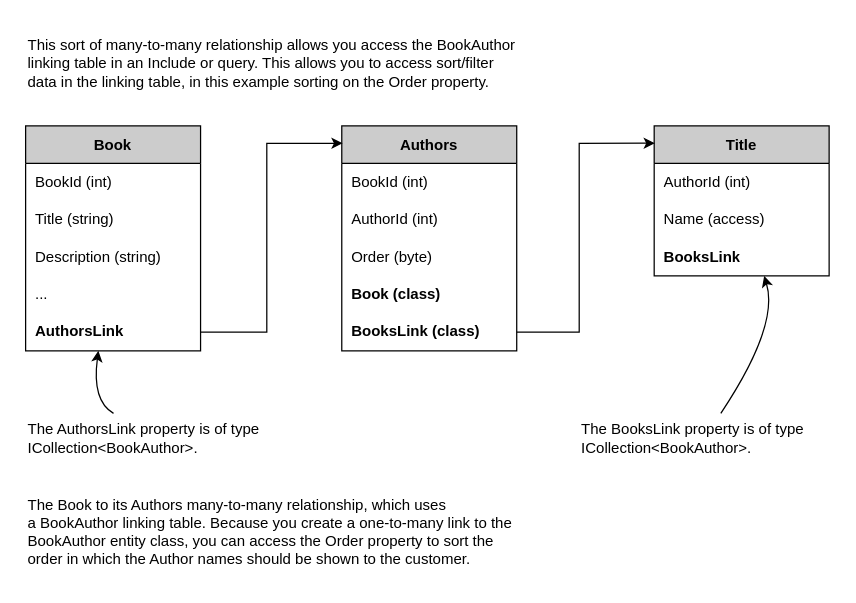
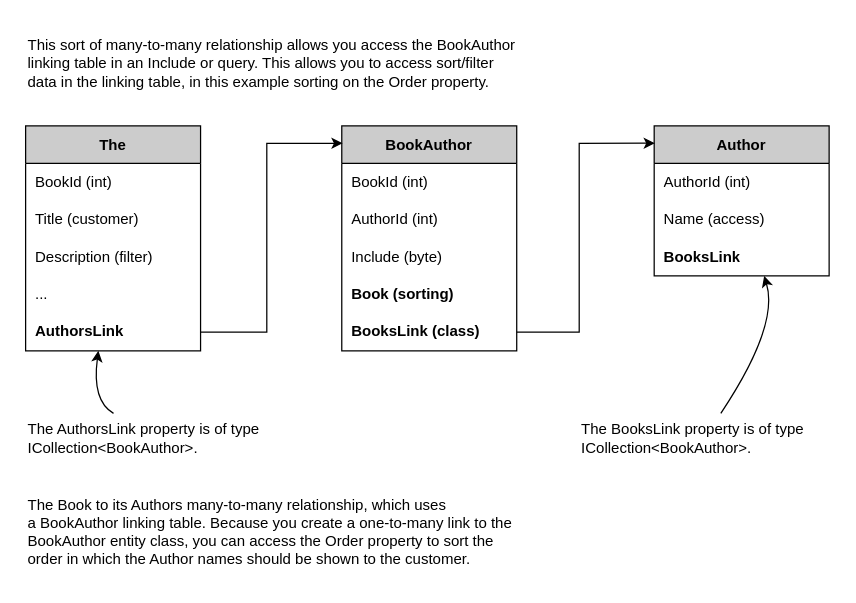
  <mxCell id="0" />
  <mxCell id="1" parent="0" />
- <mxCell id="2" value="Book" style="shape=table;startSize=30;container=1;collapsible=0;childLayout=tableLayout;fixedRows=1;rowLines=0;fontStyle=1;fillColor=#CCCCCC;" parent="1" vertex="1"><mxGeometry x="20" y="100" width="140" height="180" as="geometry" /></mxCell>
+ <mxCell id="2" value="The" style="shape=table;startSize=30;container=1;collapsible=0;childLayout=tableLayout;fixedRows=1;rowLines=0;fontStyle=1;fillColor=#CCCCCC;" parent="1" vertex="1"><mxGeometry x="20" y="100" width="140" height="180" as="geometry" /></mxCell>
  <mxCell id="3" value="" style="shape=tableRow;horizontal=0;startSize=0;swimlaneHead=0;swimlaneBody=0;top=0;left=0;bottom=0;right=0;collapsible=0;dropTarget=0;fillColor=none;points=[[0,0.5],[1,0.5]];portConstraint=eastwest;" parent="2" vertex="1"><mxGeometry y="30" width="140" height="30" as="geometry" /></mxCell>
  <mxCell id="4" value="BookId (int)" style="shape=partialRectangle;connectable=0;fillColor=none;top=0;left=0;bottom=1;right=0;align=left;spacingLeft=6;overflow=hidden;strokeColor=none;perimeterSpacing=0;shadow=0;labelBorderColor=none;whiteSpace=wrap;html=1;labelBackgroundColor=none;fontStyle=0" parent="3" vertex="1"><mxGeometry width="140" height="30" as="geometry"><mxRectangle width="140" height="30" as="alternateBounds" /></mxGeometry></mxCell>
  <mxCell id="5" style="shape=tableRow;horizontal=0;startSize=0;swimlaneHead=0;swimlaneBody=0;top=0;left=0;bottom=0;right=0;collapsible=0;dropTarget=0;fillColor=none;points=[[0,0.5],[1,0.5]];portConstraint=eastwest;" parent="2" vertex="1"><mxGeometry y="60" width="140" height="30" as="geometry" /></mxCell>
- <mxCell id="6" value="Title (string)" style="shape=partialRectangle;html=1;whiteSpace=wrap;connectable=0;fillColor=none;top=0;left=0;bottom=0;right=0;align=left;spacingLeft=6;overflow=hidden;" parent="5" vertex="1"><mxGeometry width="140" height="30" as="geometry"><mxRectangle width="140" height="30" as="alternateBounds" /></mxGeometry></mxCell>
+ <mxCell id="6" value="Title (customer)" style="shape=partialRectangle;html=1;whiteSpace=wrap;connectable=0;fillColor=none;top=0;left=0;bottom=0;right=0;align=left;spacingLeft=6;overflow=hidden;" parent="5" vertex="1"><mxGeometry width="140" height="30" as="geometry"><mxRectangle width="140" height="30" as="alternateBounds" /></mxGeometry></mxCell>
  <mxCell id="7" style="shape=tableRow;horizontal=0;startSize=0;swimlaneHead=0;swimlaneBody=0;top=0;left=0;bottom=0;right=0;collapsible=0;dropTarget=0;fillColor=none;points=[[0,0.5],[1,0.5]];portConstraint=eastwest;" parent="2" vertex="1"><mxGeometry y="90" width="140" height="30" as="geometry" /></mxCell>
- <mxCell id="8" value="Description (string)" style="shape=partialRectangle;html=1;whiteSpace=wrap;connectable=0;fillColor=none;top=0;left=0;bottom=0;right=0;align=left;spacingLeft=6;overflow=hidden;" parent="7" vertex="1"><mxGeometry width="140" height="30" as="geometry"><mxRectangle width="140" height="30" as="alternateBounds" /></mxGeometry></mxCell>
+ <mxCell id="8" value="Description (filter)" style="shape=partialRectangle;html=1;whiteSpace=wrap;connectable=0;fillColor=none;top=0;left=0;bottom=0;right=0;align=left;spacingLeft=6;overflow=hidden;" parent="7" vertex="1"><mxGeometry width="140" height="30" as="geometry"><mxRectangle width="140" height="30" as="alternateBounds" /></mxGeometry></mxCell>
  <mxCell id="9" style="shape=tableRow;horizontal=0;startSize=0;swimlaneHead=0;swimlaneBody=0;top=0;left=0;bottom=0;right=0;collapsible=0;dropTarget=0;fillColor=none;points=[[0,0.5],[1,0.5]];portConstraint=eastwest;" parent="2" vertex="1"><mxGeometry y="120" width="140" height="30" as="geometry" /></mxCell>
  <mxCell id="10" value="..." style="shape=partialRectangle;html=1;whiteSpace=wrap;connectable=0;fillColor=none;top=0;left=0;bottom=0;right=0;align=left;spacingLeft=6;overflow=hidden;" parent="9" vertex="1"><mxGeometry width="140" height="30" as="geometry"><mxRectangle width="140" height="30" as="alternateBounds" /></mxGeometry></mxCell>
  <mxCell id="11" style="shape=tableRow;horizontal=0;startSize=0;swimlaneHead=0;swimlaneBody=0;top=0;left=0;bottom=0;right=0;collapsible=0;dropTarget=0;fillColor=none;points=[[0,0.5],[1,0.5]];portConstraint=eastwest;" parent="2" vertex="1"><mxGeometry y="150" width="140" height="30" as="geometry" /></mxCell>
  <mxCell id="12" value="AuthorsLink" style="shape=partialRectangle;html=1;whiteSpace=wrap;connectable=0;fillColor=none;top=0;left=0;bottom=0;right=0;align=left;spacingLeft=6;overflow=hidden;fontStyle=1" parent="11" vertex="1"><mxGeometry width="140" height="30" as="geometry"><mxRectangle width="140" height="30" as="alternateBounds" /></mxGeometry></mxCell>
- <mxCell id="13" value="Authors" style="shape=table;startSize=30;container=1;collapsible=0;childLayout=tableLayout;fixedRows=1;rowLines=0;fontStyle=1;fillColor=#CCCCCC;" parent="1" vertex="1"><mxGeometry x="273" y="100" width="140" height="180" as="geometry" /></mxCell>
+ <mxCell id="13" value="BookAuthor" style="shape=table;startSize=30;container=1;collapsible=0;childLayout=tableLayout;fixedRows=1;rowLines=0;fontStyle=1;fillColor=#CCCCCC;" parent="1" vertex="1"><mxGeometry x="273" y="100" width="140" height="180" as="geometry" /></mxCell>
  <mxCell id="14" value="" style="shape=tableRow;horizontal=0;startSize=0;swimlaneHead=0;swimlaneBody=0;top=0;left=0;bottom=0;right=0;collapsible=0;dropTarget=0;fillColor=none;points=[[0,0.5],[1,0.5]];portConstraint=eastwest;" parent="13" vertex="1"><mxGeometry y="30" width="140" height="30" as="geometry" /></mxCell>
  <mxCell id="15" value="BookId (int)" style="shape=partialRectangle;connectable=0;fillColor=none;top=0;left=0;bottom=1;right=0;align=left;spacingLeft=6;overflow=hidden;strokeColor=none;perimeterSpacing=0;shadow=0;labelBorderColor=none;whiteSpace=wrap;html=1;labelBackgroundColor=none;fontStyle=0" parent="14" vertex="1"><mxGeometry width="140" height="30" as="geometry"><mxRectangle width="140" height="30" as="alternateBounds" /></mxGeometry></mxCell>
  <mxCell id="16" style="shape=tableRow;horizontal=0;startSize=0;swimlaneHead=0;swimlaneBody=0;top=0;left=0;bottom=0;right=0;collapsible=0;dropTarget=0;fillColor=none;points=[[0,0.5],[1,0.5]];portConstraint=eastwest;" parent="13" vertex="1"><mxGeometry y="60" width="140" height="30" as="geometry" /></mxCell>
  <mxCell id="17" value="AuthorId (int)" style="shape=partialRectangle;html=1;whiteSpace=wrap;connectable=0;fillColor=none;top=0;left=0;bottom=0;right=0;align=left;spacingLeft=6;overflow=hidden;" parent="16" vertex="1"><mxGeometry width="140" height="30" as="geometry"><mxRectangle width="140" height="30" as="alternateBounds" /></mxGeometry></mxCell>
  <mxCell id="18" style="shape=tableRow;horizontal=0;startSize=0;swimlaneHead=0;swimlaneBody=0;top=0;left=0;bottom=0;right=0;collapsible=0;dropTarget=0;fillColor=none;points=[[0,0.5],[1,0.5]];portConstraint=eastwest;" parent="13" vertex="1"><mxGeometry y="90" width="140" height="30" as="geometry" /></mxCell>
- <mxCell id="19" value="Order (byte)" style="shape=partialRectangle;html=1;whiteSpace=wrap;connectable=0;fillColor=none;top=0;left=0;bottom=0;right=0;align=left;spacingLeft=6;overflow=hidden;" parent="18" vertex="1"><mxGeometry width="140" height="30" as="geometry"><mxRectangle width="140" height="30" as="alternateBounds" /></mxGeometry></mxCell>
+ <mxCell id="19" value="Include (byte)" style="shape=partialRectangle;html=1;whiteSpace=wrap;connectable=0;fillColor=none;top=0;left=0;bottom=0;right=0;align=left;spacingLeft=6;overflow=hidden;" parent="18" vertex="1"><mxGeometry width="140" height="30" as="geometry"><mxRectangle width="140" height="30" as="alternateBounds" /></mxGeometry></mxCell>
  <mxCell id="20" style="shape=tableRow;horizontal=0;startSize=0;swimlaneHead=0;swimlaneBody=0;top=0;left=0;bottom=0;right=0;collapsible=0;dropTarget=0;fillColor=none;points=[[0,0.5],[1,0.5]];portConstraint=eastwest;" parent="13" vertex="1"><mxGeometry y="120" width="140" height="30" as="geometry" /></mxCell>
- <mxCell id="21" value="Book (class)" style="shape=partialRectangle;html=1;whiteSpace=wrap;connectable=0;fillColor=none;top=0;left=0;bottom=0;right=0;align=left;spacingLeft=6;overflow=hidden;fontStyle=1" parent="20" vertex="1"><mxGeometry width="140" height="30" as="geometry"><mxRectangle width="140" height="30" as="alternateBounds" /></mxGeometry></mxCell>
+ <mxCell id="21" value="Book (sorting)" style="shape=partialRectangle;html=1;whiteSpace=wrap;connectable=0;fillColor=none;top=0;left=0;bottom=0;right=0;align=left;spacingLeft=6;overflow=hidden;fontStyle=1" parent="20" vertex="1"><mxGeometry width="140" height="30" as="geometry"><mxRectangle width="140" height="30" as="alternateBounds" /></mxGeometry></mxCell>
  <mxCell id="22" style="shape=tableRow;horizontal=0;startSize=0;swimlaneHead=0;swimlaneBody=0;top=0;left=0;bottom=0;right=0;collapsible=0;dropTarget=0;fillColor=none;points=[[0,0.5],[1,0.5]];portConstraint=eastwest;" parent="13" vertex="1"><mxGeometry y="150" width="140" height="30" as="geometry" /></mxCell>
  <mxCell id="23" value="BooksLink (class)" style="shape=partialRectangle;html=1;whiteSpace=wrap;connectable=0;fillColor=none;top=0;left=0;bottom=0;right=0;align=left;spacingLeft=6;overflow=hidden;fontStyle=1" parent="22" vertex="1"><mxGeometry width="140" height="30" as="geometry"><mxRectangle width="140" height="30" as="alternateBounds" /></mxGeometry></mxCell>
- <mxCell id="24" value="Title" style="shape=table;startSize=30;container=1;collapsible=0;childLayout=tableLayout;fixedRows=1;rowLines=0;fontStyle=1;fillColor=#CCCCCC;" parent="1" vertex="1"><mxGeometry x="523" y="100" width="140" height="120" as="geometry" /></mxCell>
+ <mxCell id="24" value="Author" style="shape=table;startSize=30;container=1;collapsible=0;childLayout=tableLayout;fixedRows=1;rowLines=0;fontStyle=1;fillColor=#CCCCCC;" parent="1" vertex="1"><mxGeometry x="523" y="100" width="140" height="120" as="geometry" /></mxCell>
  <mxCell id="25" style="shape=tableRow;horizontal=0;startSize=0;swimlaneHead=0;swimlaneBody=0;top=0;left=0;bottom=0;right=0;collapsible=0;dropTarget=0;fillColor=none;points=[[0,0.5],[1,0.5]];portConstraint=eastwest;" parent="24" vertex="1"><mxGeometry y="30" width="140" height="30" as="geometry" /></mxCell>
  <mxCell id="26" value="AuthorId (int)" style="shape=partialRectangle;html=1;whiteSpace=wrap;connectable=0;fillColor=none;top=0;left=0;bottom=0;right=0;align=left;spacingLeft=6;overflow=hidden;" parent="25" vertex="1"><mxGeometry width="140" height="30" as="geometry"><mxRectangle width="140" height="30" as="alternateBounds" /></mxGeometry></mxCell>
  <mxCell id="27" style="shape=tableRow;horizontal=0;startSize=0;swimlaneHead=0;swimlaneBody=0;top=0;left=0;bottom=0;right=0;collapsible=0;dropTarget=0;fillColor=none;points=[[0,0.5],[1,0.5]];portConstraint=eastwest;" parent="24" vertex="1"><mxGeometry y="60" width="140" height="30" as="geometry" /></mxCell>
  <mxCell id="28" value="Name (access)" style="shape=partialRectangle;html=1;whiteSpace=wrap;connectable=0;fillColor=none;top=0;left=0;bottom=0;right=0;align=left;spacingLeft=6;overflow=hidden;" parent="27" vertex="1"><mxGeometry width="140" height="30" as="geometry"><mxRectangle width="140" height="30" as="alternateBounds" /></mxGeometry></mxCell>
  <mxCell id="29" style="shape=tableRow;horizontal=0;startSize=0;swimlaneHead=0;swimlaneBody=0;top=0;left=0;bottom=0;right=0;collapsible=0;dropTarget=0;fillColor=none;points=[[0,0.5],[1,0.5]];portConstraint=eastwest;" parent="24" vertex="1"><mxGeometry y="90" width="140" height="30" as="geometry" /></mxCell>
  <mxCell id="30" value="BooksLink" style="shape=partialRectangle;html=1;whiteSpace=wrap;connectable=0;fillColor=none;top=0;left=0;bottom=0;right=0;align=left;spacingLeft=6;overflow=hidden;fontStyle=1" parent="29" vertex="1"><mxGeometry width="140" height="30" as="geometry"><mxRectangle width="140" height="30" as="alternateBounds" /></mxGeometry></mxCell>
  <mxCell id="31" value="" style="endArrow=classic;html=1;rounded=0;entryX=0.005;entryY=0.077;entryDx=0;entryDy=0;entryPerimeter=0;exitX=1;exitY=0.5;exitDx=0;exitDy=0;" parent="1" source="11" target="13" edge="1"><mxGeometry width="50" height="50" relative="1" as="geometry"><mxPoint x="173" y="380" as="sourcePoint" /><mxPoint x="223" y="330" as="targetPoint" /><Array as="points"><mxPoint x="213" y="265" /><mxPoint x="213" y="114" /></Array></mxGeometry></mxCell>
  <mxCell id="32" value="" style="endArrow=classic;html=1;rounded=0;entryX=0.004;entryY=0.115;entryDx=0;entryDy=0;entryPerimeter=0;exitX=1;exitY=0.5;exitDx=0;exitDy=0;" parent="1" source="22" target="24" edge="1"><mxGeometry width="50" height="50" relative="1" as="geometry"><mxPoint x="433" y="281.14" as="sourcePoint" /><mxPoint x="550.7" y="130" as="targetPoint" /><Array as="points"><mxPoint x="463" y="265" /><mxPoint x="463" y="114" /></Array></mxGeometry></mxCell>
  <mxCell id="33" value="This sort of many-to-many relationship allows you access the BookAuthor&#10;linking table in an Include or query. This allows you to access sort/filter&#10;data in the linking table, in this example sorting on the Order property." style="text;html=1;align=left;verticalAlign=middle;resizable=0;points=[];autosize=1;strokeColor=none;fillColor=none;" parent="1" vertex="1"><mxGeometry x="20" y="20" width="410" height="60" as="geometry" /></mxCell>
  <mxCell id="34" value="&lt;div&gt;The AuthorsLink property is of type&lt;/div&gt;&lt;div style=&quot;&quot;&gt;ICollection&amp;lt;BookAuthor&amp;gt;.&lt;/div&gt;" style="text;html=1;align=left;verticalAlign=middle;resizable=0;points=[];autosize=1;strokeColor=none;fillColor=none;" parent="1" vertex="1"><mxGeometry x="20" y="330" width="210" height="40" as="geometry" /></mxCell>
  <mxCell id="35" value="&lt;div&gt;The BooksLink property is of type&lt;/div&gt;&lt;div&gt;ICollection&amp;lt;BookAuthor&amp;gt;.&lt;/div&gt;" style="text;html=1;align=left;verticalAlign=middle;resizable=0;points=[];autosize=1;strokeColor=none;fillColor=none;" parent="1" vertex="1"><mxGeometry x="463" y="330" width="200" height="40" as="geometry" /></mxCell>
  <mxCell id="36" value="" style="endArrow=classic;html=1;curved=1;" parent="1" source="34" target="2" edge="1"><mxGeometry width="50" height="50" relative="1" as="geometry"><mxPoint x="113" y="430" as="sourcePoint" /><mxPoint x="163" y="380" as="targetPoint" /><Array as="points"><mxPoint x="73" y="320" /></Array></mxGeometry></mxCell>
  <mxCell id="37" value="" style="endArrow=classic;html=1;curved=1;" parent="1" source="35" target="24" edge="1"><mxGeometry width="50" height="50" relative="1" as="geometry"><mxPoint x="293" y="410" as="sourcePoint" /><mxPoint x="343" y="360" as="targetPoint" /><Array as="points"><mxPoint x="623" y="260" /></Array></mxGeometry></mxCell>
  <mxCell id="38" value="&lt;div&gt;The Book to its Authors many-to-many relationship, which uses&lt;/div&gt;&lt;div&gt;a BookAuthor linking table. Because you create a one-to-many link to the&lt;/div&gt;&lt;div&gt;BookAuthor entity class, you can access the Order property to sort the&lt;/div&gt;&lt;div&gt;order in which the Author names should be shown to the customer.&lt;/div&gt;" style="text;html=1;align=left;verticalAlign=middle;resizable=0;points=[];autosize=1;strokeColor=none;fillColor=none;" parent="1" vertex="1"><mxGeometry x="20" y="390" width="410" height="70" as="geometry" /></mxCell>
